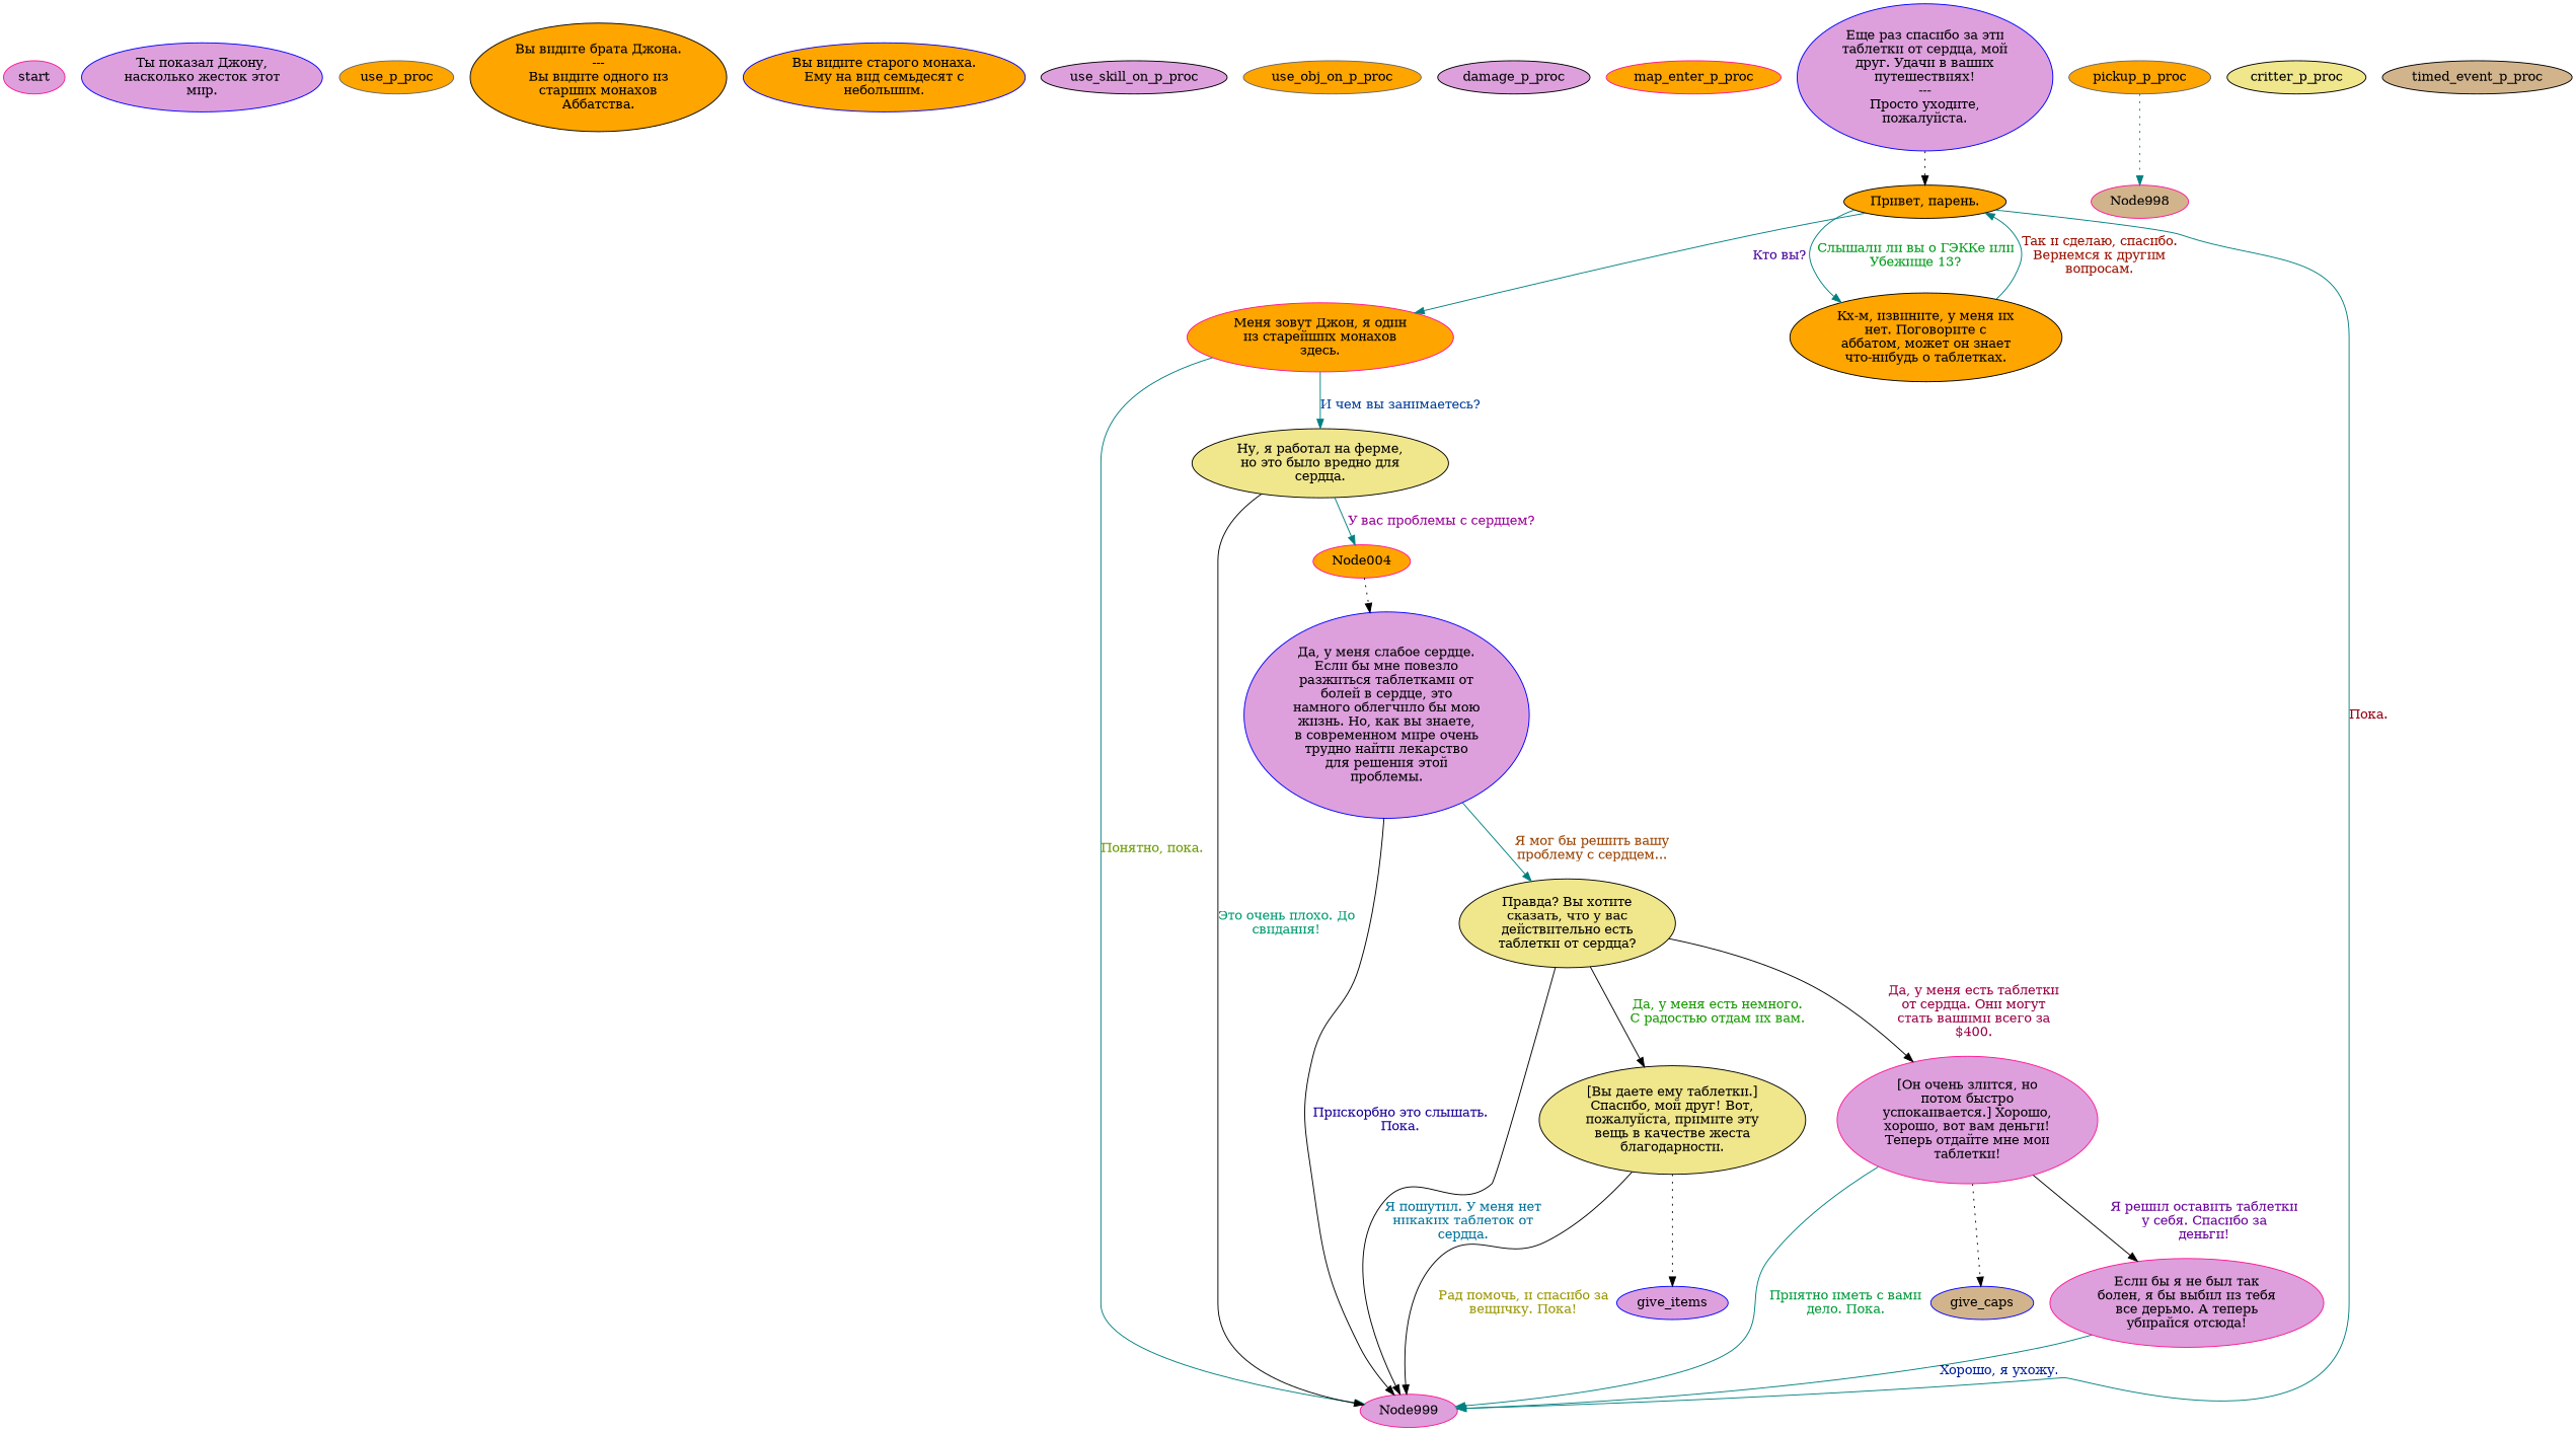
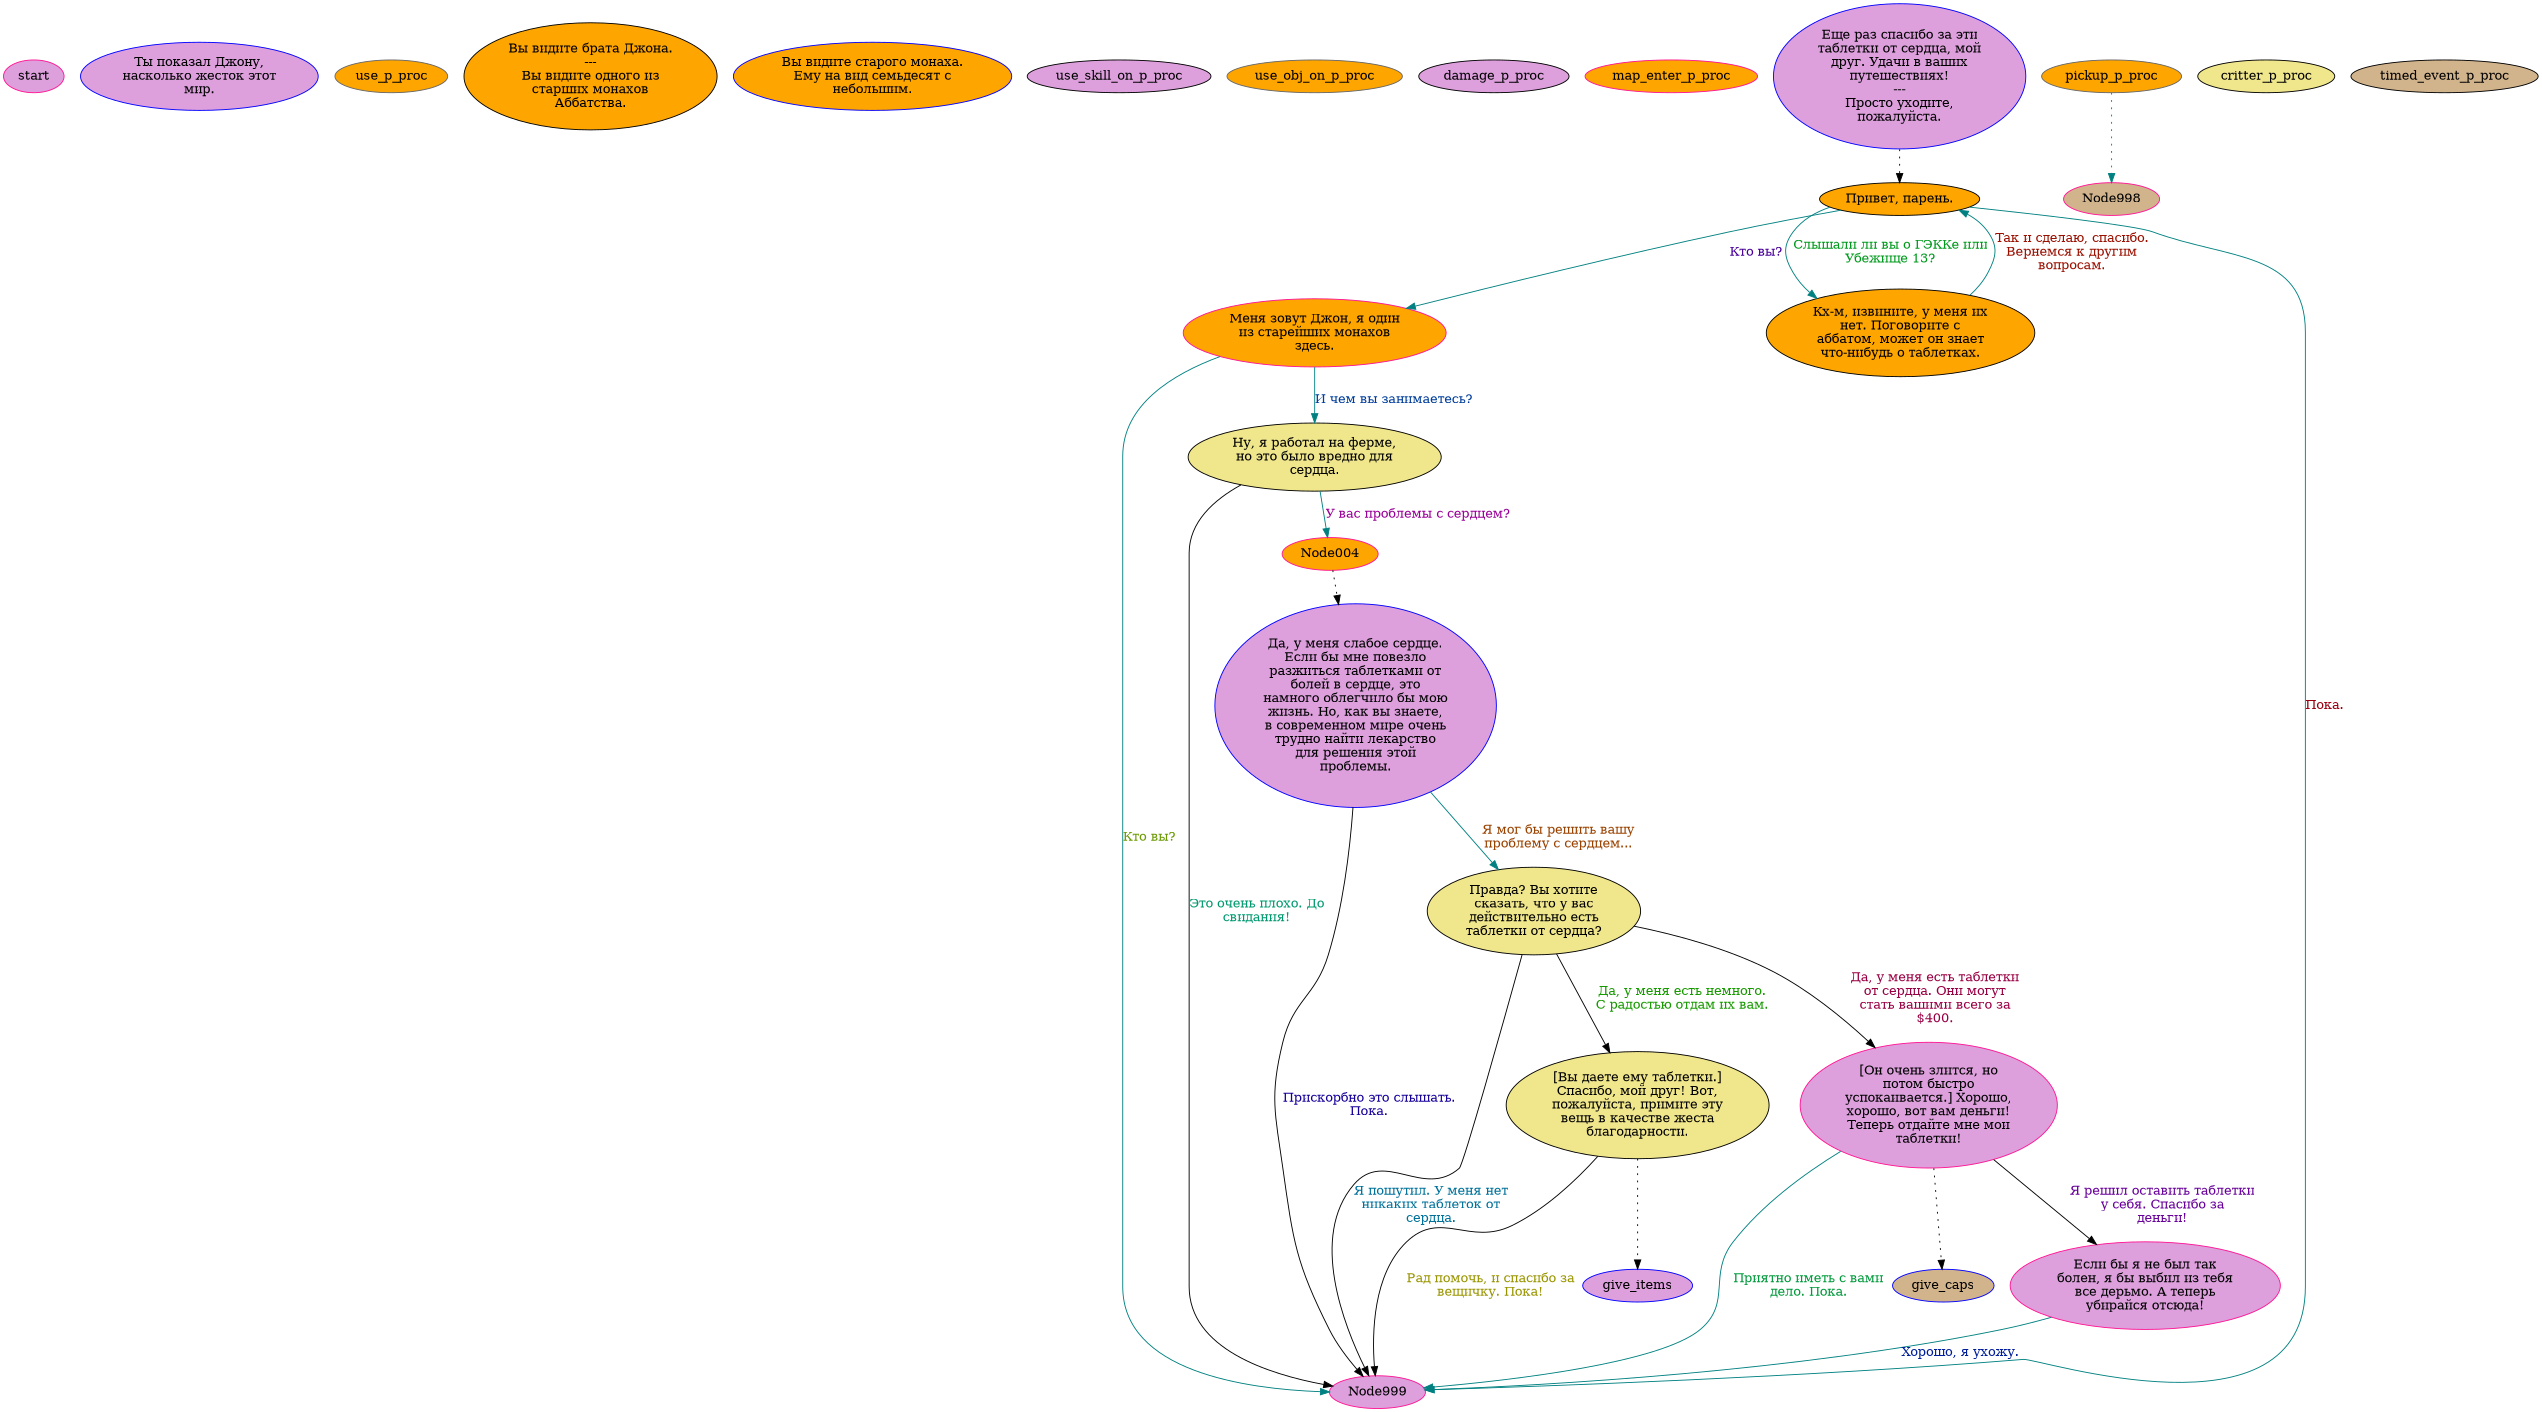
  digraph {
    node [color=black fillcolor=plum style=filled]
    edge [color=black]
    start [color=deeppink]
    n2 [color=blue label="Ты показал Джону,\nнасколько жесток этот\nмир."]
    use_p_proc [color=gray40 fillcolor=orange]
    n4 [fillcolor=orange label="Вы видите брата Джона.\n---\nВы видите одного из\nстарших монахов\nАббатства."]
    n5 [color=blue fillcolor=orange label="Вы видите старого монаха.\nЕму на вид семьдесят с\nнебольшим."]
    use_skill_on_p_proc
    use_obj_on_p_proc [color=gray40 fillcolor=orange]
    damage_p_proc
    map_enter_p_proc [color=deeppink fillcolor=orange]
    n10 [color=blue label="Еще раз спасибо за эти\nтаблетки от сердца, мой\nдруг. Удачи в ваших\nпутешествиях!\n---\nПросто уходите,\nпожалуйста."]
    n11 [fillcolor=orange label="Привет, парень."]
    n12 [color=deeppink fillcolor=orange label="Меня зовут Джон, я один\nиз старейших монахов\nздесь."]
    n13 [fillcolor=orange label="Кх-м, извините, у меня их\nнет. Поговорите с\nаббатом, может он знает\nчто-нибудь о таблетках."]
    Node999 [color=deeppink]
    n15 [fillcolor=khaki label="Ну, я работал на ферме,\nно это было вредно для\nсердца."]
    give_items [color=blue]
    give_caps [color=blue fillcolor=tan]
    Node004 [color=deeppink fillcolor=orange]
    n19 [color=blue label="Да, у меня слабое сердце.\nЕсли бы мне повезло\nразжиться таблетками от\nболей в сердце, это\nнамного облегчило бы мою\nжизнь. Но, как вы знаете,\nв современном мире очень\nтрудно найти лекарство\nдля решения этой\nпроблемы."]
    n20 [fillcolor=khaki label="Правда? Вы хотите\nсказать, что у вас\nдействительно есть\nтаблетки от сердца?"]
    n21 [fillcolor=khaki label="[Вы даете ему таблетки.]\nСпасибо, мой друг! Вот,\nпожалуйста, примите эту\nвещь в качестве жеста\nблагодарности."]
    n22 [color=deeppink label="[Он очень злится, но\nпотом быстро\nуспокаивается.] Хорошо,\nхорошо, вот вам деньги!\nТеперь отдайте мне мои\nтаблетки!"]
    n23 [color=deeppink label="Если бы я не был так\nболен, я бы выбил из тебя\nвсе дерьмо. А теперь\nубирайся отсюда!"]
    Node998 [color=deeppink fillcolor=tan]
    critter_p_proc [fillcolor=khaki]
    timed_event_p_proc [fillcolor=tan]
    pickup_p_proc [color=gray40 fillcolor=orange]
    n10 -> n11 [style=dotted]
    n11 -> n12 [color=teal fontcolor="#480099" label="Кто вы?"]
    n11 -> n13 [color=teal fontcolor="#00991C" label="Слышали ли вы о ГЭККе или\nУбежище 13?"]
    n11 -> Node999 [color=teal fontcolor="#990011" label="Пока."]
-   n12 -> Node999 [color=teal fontcolor="#6A9900" label="Понятно, пока."]
+   n12 -> Node999 [color=teal fontcolor="#6A9900" label="Кто вы?"]
    n12 -> n15 [color=teal fontcolor="#003D99" label="И чем вы занимаетесь?"]
    n13 -> n11 [color=teal fontcolor="#990F00" label="Так и сделаю, спасибо.\nВернемся к другим\nвопросам."]
    n15 -> Node999 [fontcolor="#00996F" label="Это очень плохо. До\nсвидания!"]
    n15 -> Node004 [color=teal fontcolor="#990097" label="У вас проблемы с сердцем?"]
    Node004 -> n19 [style=dotted]
    n19 -> Node999 [fontcolor="#150099" label="Прискорбно это слышать.\nПока."]
    n19 -> n20 [color=teal fontcolor="#994200" label="Я мог бы решить вашу\nпроблему с сердцем..."]
    n20 -> Node999 [fontcolor="#007199" label="Я пошутил. У меня нет\nникаких таблеток от\nсердца."]
    n20 -> n21 [fontcolor="#179900" label="Да, у меня есть немного.\nС радостью отдам их вам."]
    n20 -> n22 [fontcolor="#990044" label="Да, у меня есть таблетки\nот сердца. Они могут\nстать вашими всего за\n$400."]
    n21 -> Node999 [fontcolor="#999500" label="Рад помочь, и спасибо за\nвещичку. Пока!"]
    n21 -> give_items [style=dotted]
    n22 -> Node999 [color=teal fontcolor="#00993B" label="Приятно иметь с вами\nдело. Пока."]
    n22 -> give_caps [style=dotted]
    n22 -> n23 [fontcolor="#680099" label="Я решил оставить таблетки\nу себя. Спасибо за\nденьги!"]
    n23 -> Node999 [color=teal fontcolor="#001E99" label="Хорошо, я ухожу."]
    pickup_p_proc -> Node998 [color=teal style=dotted]
  }
